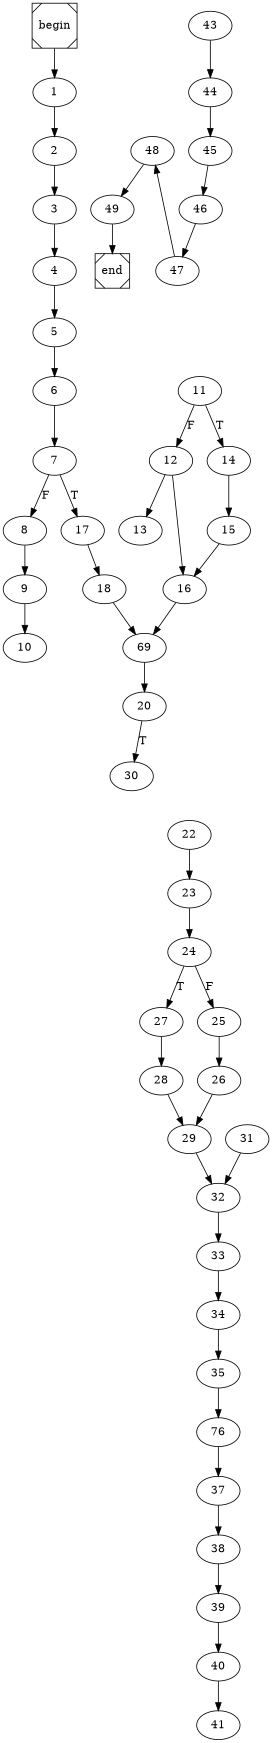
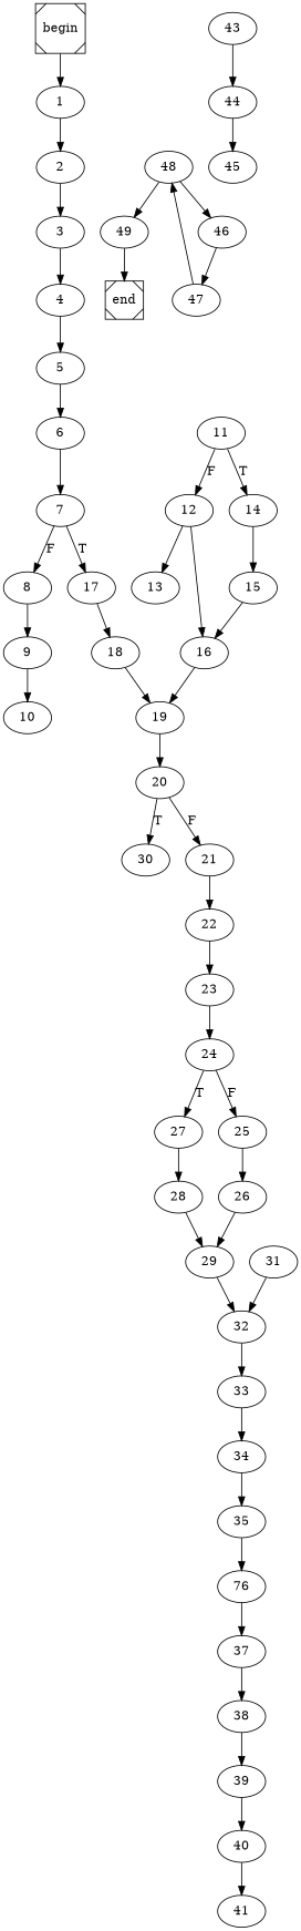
  digraph {
    begin [shape=Msquare]
    1
    2
    end [shape=Msquare]
    3
    4
    5
    6
    7
    17
    8
    18
    9
-   19 [label=69]
+   19
    10
    11
    14
    12
    15
    13
    16
    20
    30
+   21
    22
    31
    32
    23
    24
    27
    25
    28
    26
    29
    33
    34
    35
    n38 [label=76]
    37
    38
    39
    40
    41
    43
    44
    45
    46
    47
    48
    49
    begin -> 1
    1 -> 2
    2 -> 3
    3 -> 4
    4 -> 5
    5 -> 6
    6 -> 7
    7 -> 17 [label=T]
    7 -> 8 [label=F]
    17 -> 18
    8 -> 9
    18 -> 19
    9 -> 10
    19 -> 20
    11 -> 14 [label=T]
    11 -> 12 [label=F]
    14 -> 15
    12 -> 13
    12 -> 16
    15 -> 16
    16 -> 19
    20 -> 30 [label=T]
+   20 -> 21 [label=F]
+   21 -> 22
    22 -> 23
    31 -> 32
    32 -> 33
    23 -> 24
    24 -> 27 [label=T]
    24 -> 25 [label=F]
    27 -> 28
    25 -> 26
    28 -> 29
    26 -> 29
    29 -> 32
    33 -> 34
    34 -> 35
    35 -> n38
    n38 -> 37
    37 -> 38
    38 -> 39
    39 -> 40
    40 -> 41
    43 -> 44
    44 -> 45
-   45 -> 46
+   48 -> 46
    46 -> 47
    47 -> 48
    48 -> 49
    49 -> end
  }
